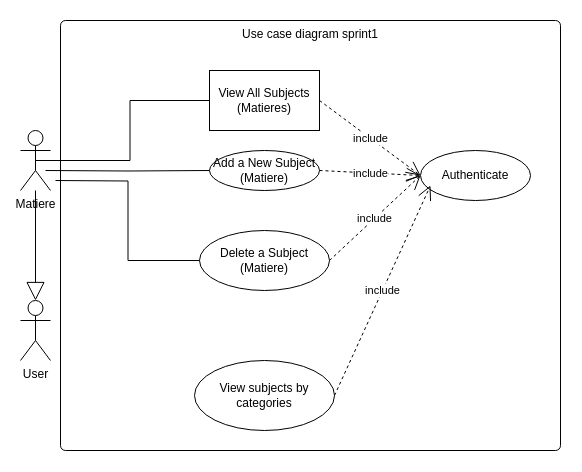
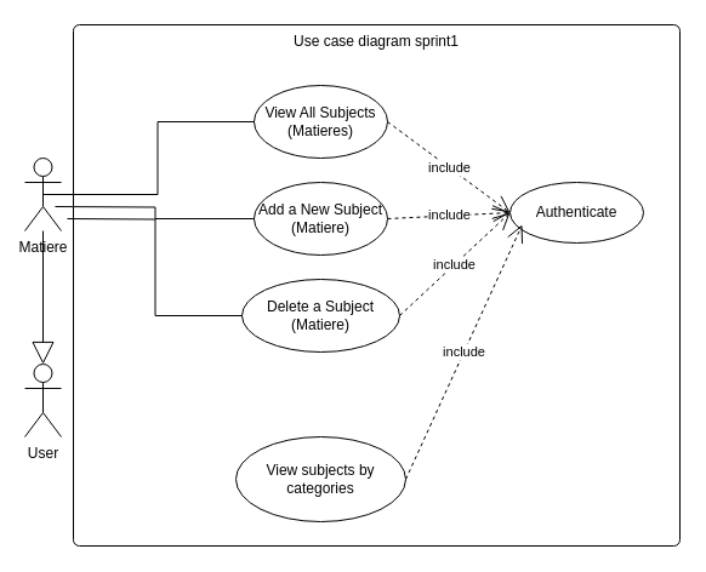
  <mxCell id="0" />
  <mxCell id="1" parent="0" />
  <mxCell id="2" value="Use case diagram sprint1" style="html=1;align=center;verticalAlign=top;rounded=1;absoluteArcSize=1;arcSize=10;dashed=0;whiteSpace=wrap;" vertex="1" parent="1"><mxGeometry x="60" y="20" width="500" height="430" as="geometry" /></mxCell>
  <mxCell id="3" value="Matiere" style="shape=umlActor;verticalLabelPosition=bottom;verticalAlign=top;html=1;" vertex="1" parent="1"><mxGeometry x="20" y="130" width="30" height="60" as="geometry" /></mxCell>
  <mxCell id="4" value="User" style="shape=umlActor;verticalLabelPosition=bottom;verticalAlign=top;html=1;" vertex="1" parent="1"><mxGeometry x="20" y="300" width="30" height="60" as="geometry" /></mxCell>
  <mxCell id="5" value="" style="endArrow=block;endSize=16;endFill=0;html=1;rounded=0;entryX=0.5;entryY=0;entryDx=0;entryDy=0;entryPerimeter=0;" edge="1" parent="1" source="3" target="4"><mxGeometry width="160" relative="1" as="geometry"><mxPoint x="110" y="240" as="sourcePoint" /><mxPoint x="35" y="240" as="targetPoint" /></mxGeometry></mxCell>
- <mxCell id="6" value="Add a New Subject (Matiere)" style="ellipse;whiteSpace=wrap;html=1;" vertex="1" parent="1"><mxGeometry x="209" y="150" width="110" height="40" as="geometry" /></mxCell>
- <mxCell id="7" value="View All Subjects (Matieres)" style="whiteSpace=wrap;html=1;rounded=0;" vertex="1" parent="1"><mxGeometry x="209" y="70" width="110" height="60" as="geometry" /></mxCell>
+ <mxCell id="6" value="Add a New Subject (Matiere)" style="ellipse;whiteSpace=wrap;html=1;" vertex="1" parent="1"><mxGeometry x="209" y="150" width="110" height="60" as="geometry" /></mxCell>
+ <mxCell id="7" value="View All Subjects (Matieres)" style="ellipse;whiteSpace=wrap;html=1;" vertex="1" parent="1"><mxGeometry x="209" y="70" width="110" height="60" as="geometry" /></mxCell>
  <mxCell id="8" value="Delete a Subject (Matiere)" style="ellipse;whiteSpace=wrap;html=1;" vertex="1" parent="1"><mxGeometry x="199" y="230" width="130" height="60" as="geometry" /></mxCell>
  <mxCell id="9" value="View subjects by categories" style="ellipse;whiteSpace=wrap;html=1;" vertex="1" parent="1"><mxGeometry x="194" y="360" width="140" height="70" as="geometry" /></mxCell>
  <mxCell id="10" value="Authenticate" style="ellipse;whiteSpace=wrap;html=1;" vertex="1" parent="1"><mxGeometry x="420" y="150" width="110" height="50" as="geometry" /></mxCell>
  <mxCell id="11" value="include" style="endArrow=open;endSize=12;dashed=1;html=1;rounded=0;exitX=1;exitY=0.5;exitDx=0;exitDy=0;entryX=0;entryY=0.5;entryDx=0;entryDy=0;" edge="1" parent="1" source="7" target="10"><mxGeometry width="160" relative="1" as="geometry"><mxPoint x="290" y="200" as="sourcePoint" /><mxPoint x="450" y="200" as="targetPoint" /></mxGeometry></mxCell>
  <mxCell id="12" value="include" style="endArrow=open;endSize=12;dashed=1;html=1;rounded=0;exitX=1;exitY=0.5;exitDx=0;exitDy=0;entryX=0;entryY=0.5;entryDx=0;entryDy=0;" edge="1" parent="1" source="6" target="10"><mxGeometry width="160" relative="1" as="geometry"><mxPoint x="329" y="110" as="sourcePoint" /><mxPoint x="430" y="185" as="targetPoint" /></mxGeometry></mxCell>
  <mxCell id="13" value="include" style="endArrow=open;endSize=12;dashed=1;html=1;rounded=0;exitX=1;exitY=0.5;exitDx=0;exitDy=0;entryX=0;entryY=0.5;entryDx=0;entryDy=0;" edge="1" parent="1" source="8" target="10"><mxGeometry width="160" relative="1" as="geometry"><mxPoint x="329" y="190" as="sourcePoint" /><mxPoint x="430" y="185" as="targetPoint" /></mxGeometry></mxCell>
  <mxCell id="14" value="include" style="endArrow=open;endSize=12;dashed=1;html=1;rounded=0;exitX=1;exitY=0.5;exitDx=0;exitDy=0;entryX=0;entryY=0.5;entryDx=0;entryDy=0;" edge="1" parent="1" source="9"><mxGeometry width="160" relative="1" as="geometry"><mxPoint x="339" y="270" as="sourcePoint" /><mxPoint x="430" y="185" as="targetPoint" /></mxGeometry></mxCell>
  <mxCell id="15" value="" style="endArrow=none;html=1;edgeStyle=orthogonalEdgeStyle;rounded=0;entryX=0;entryY=0.5;entryDx=0;entryDy=0;exitX=0.5;exitY=0.5;exitDx=0;exitDy=0;exitPerimeter=0;" edge="1" parent="1" source="3" target="7"><mxGeometry relative="1" as="geometry"><mxPoint x="34" y="240" as="sourcePoint" /><mxPoint x="194" y="240" as="targetPoint" /></mxGeometry></mxCell>
  <mxCell id="16" value="" style="endArrow=none;html=1;edgeStyle=orthogonalEdgeStyle;rounded=0;entryX=0;entryY=0.5;entryDx=0;entryDy=0;exitX=0.5;exitY=0.5;exitDx=0;exitDy=0;exitPerimeter=0;" edge="1" parent="1" target="6"><mxGeometry relative="1" as="geometry"><mxPoint x="45" y="170" as="sourcePoint" /><mxPoint x="219" y="110" as="targetPoint" /></mxGeometry></mxCell>
  <mxCell id="17" value="" style="endArrow=none;html=1;edgeStyle=orthogonalEdgeStyle;rounded=0;entryX=0;entryY=0.5;entryDx=0;entryDy=0;exitX=0.5;exitY=0.5;exitDx=0;exitDy=0;exitPerimeter=0;" edge="1" parent="1" target="8"><mxGeometry relative="1" as="geometry"><mxPoint x="55" y="180" as="sourcePoint" /><mxPoint x="229" y="120" as="targetPoint" /></mxGeometry></mxCell>
